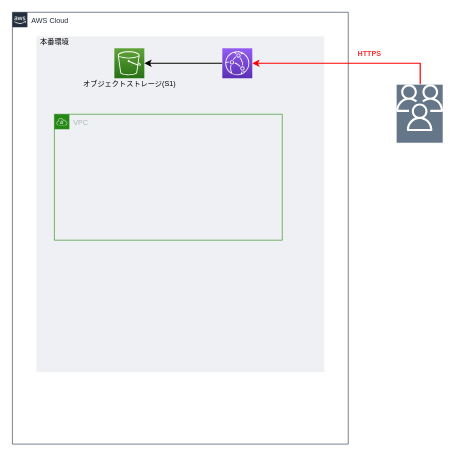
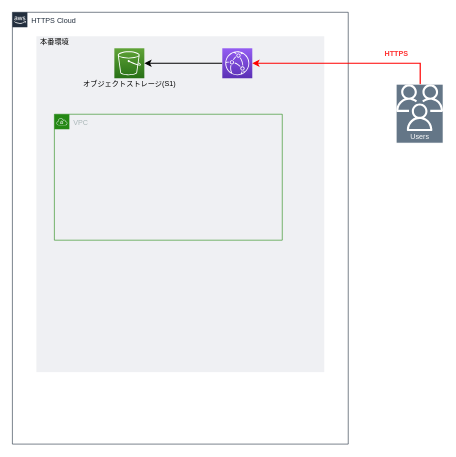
  <mxCell id="0" />
  <mxCell id="1" parent="0" />
- <mxCell id="2" value="AWS Cloud" style="points=[[0,0],[0.25,0],[0.5,0],[0.75,0],[1,0],[1,0.25],[1,0.5],[1,0.75],[1,1],[0.75,1],[0.5,1],[0.25,1],[0,1],[0,0.75],[0,0.5],[0,0.25]];outlineConnect=0;gradientColor=none;html=1;whiteSpace=wrap;fontSize=12;fontStyle=0;shape=mxgraph.aws4.group;grIcon=mxgraph.aws4.group_aws_cloud_alt;strokeColor=#232F3E;fillColor=none;verticalAlign=top;align=left;spacingLeft=30;fontColor=#232F3E;dashed=0;" vertex="1" parent="1"><mxGeometry width="560" height="720" as="geometry" x="20" y="20" /></mxCell>
+ <mxCell id="2" value="HTTPS Cloud" style="points=[[0,0],[0.25,0],[0.5,0],[0.75,0],[1,0],[1,0.25],[1,0.5],[1,0.75],[1,1],[0.75,1],[0.5,1],[0.25,1],[0,1],[0,0.75],[0,0.5],[0,0.25]];outlineConnect=0;gradientColor=none;html=1;whiteSpace=wrap;fontSize=12;fontStyle=0;shape=mxgraph.aws4.group;grIcon=mxgraph.aws4.group_aws_cloud_alt;strokeColor=#232F3E;fillColor=none;verticalAlign=top;align=left;spacingLeft=30;fontColor=#232F3E;dashed=0;" vertex="1" parent="1"><mxGeometry width="560" height="720" as="geometry" x="20" y="20" /></mxCell>
  <mxCell id="3" value="" style="fillColor=#EFF0F3;strokeColor=none;dashed=0;verticalAlign=top;fontStyle=0;fontColor=#232F3D;" vertex="1" parent="1"><mxGeometry x="60" y="60" width="480" height="560" as="geometry" /></mxCell>
  <mxCell id="4" value="VPC" style="points=[[0,0],[0.25,0],[0.5,0],[0.75,0],[1,0],[1,0.25],[1,0.5],[1,0.75],[1,1],[0.75,1],[0.5,1],[0.25,1],[0,1],[0,0.75],[0,0.5],[0,0.25]];outlineConnect=0;gradientColor=none;html=1;whiteSpace=wrap;fontSize=12;fontStyle=0;shape=mxgraph.aws4.group;grIcon=mxgraph.aws4.group_vpc;strokeColor=#248814;fillColor=none;verticalAlign=top;align=left;spacingLeft=30;fontColor=#AAB7B8;dashed=0;" vertex="1" parent="1"><mxGeometry x="90" y="190" width="380" height="210" as="geometry" /></mxCell>
  <mxCell id="5" value="本番環境" style="text;html=1;resizable=0;autosize=1;align=center;verticalAlign=middle;points=[];fillColor=none;strokeColor=none;rounded=0;" vertex="1" parent="1"><mxGeometry x="60" y="60" width="60" height="20" as="geometry" /></mxCell>
  <mxCell id="6" value="" style="group" vertex="1" connectable="0" parent="1"><mxGeometry x="130" y="80" width="170" height="70" as="geometry" /></mxCell>
  <mxCell id="7" value="" style="points=[[0,0,0],[0.25,0,0],[0.5,0,0],[0.75,0,0],[1,0,0],[0,1,0],[0.25,1,0],[0.5,1,0],[0.75,1,0],[1,1,0],[0,0.25,0],[0,0.5,0],[0,0.75,0],[1,0.25,0],[1,0.5,0],[1,0.75,0]];outlineConnect=0;fontColor=#232F3E;gradientColor=#60A337;gradientDirection=north;fillColor=#277116;strokeColor=#ffffff;dashed=0;verticalLabelPosition=bottom;verticalAlign=top;align=center;html=1;fontSize=12;fontStyle=0;aspect=fixed;shape=mxgraph.aws4.resourceIcon;resIcon=mxgraph.aws4.s3;" vertex="1" parent="6"><mxGeometry x="60" width="50" height="50" as="geometry" /></mxCell>
  <mxCell id="8" value="オブジェクトストレージ(S1)" style="text;html=1;resizable=0;autosize=1;align=center;verticalAlign=middle;points=[];fillColor=none;strokeColor=none;rounded=0;" vertex="1" parent="6"><mxGeometry y="50" width="170" height="20" as="geometry" /></mxCell>
  <mxCell id="9" style="edgeStyle=orthogonalEdgeStyle;rounded=0;orthogonalLoop=1;jettySize=auto;html=1;strokeWidth=2;" edge="1" parent="1" source="11" target="7"><mxGeometry relative="1" as="geometry" /></mxCell>
  <mxCell id="10" value="" style="group" vertex="1" connectable="0" parent="1"><mxGeometry x="340" y="80" width="110" height="70" as="geometry" /></mxCell>
  <mxCell id="11" value="" style="points=[[0,0,0],[0.25,0,0],[0.5,0,0],[0.75,0,0],[1,0,0],[0,1,0],[0.25,1,0],[0.5,1,0],[0.75,1,0],[1,1,0],[0,0.25,0],[0,0.5,0],[0,0.75,0],[1,0.25,0],[1,0.5,0],[1,0.75,0]];outlineConnect=0;fontColor=#232F3E;gradientColor=#945DF2;gradientDirection=north;fillColor=#5A30B5;strokeColor=#ffffff;dashed=0;verticalLabelPosition=bottom;verticalAlign=top;align=center;html=1;fontSize=12;fontStyle=0;aspect=fixed;shape=mxgraph.aws4.resourceIcon;resIcon=mxgraph.aws4.cloudfront;" vertex="1" parent="10"><mxGeometry x="30" width="50" height="50" as="geometry" /></mxCell>
  <mxCell id="12" value="" style="edgeStyle=orthogonalEdgeStyle;rounded=0;orthogonalLoop=1;jettySize=auto;html=1;entryX=1;entryY=0.5;entryDx=0;entryDy=0;entryPerimeter=0;strokeColor=#FF0000;strokeWidth=2;" edge="1" parent="1" target="11"><mxGeometry relative="1" as="geometry"><mxPoint x="700" y="190" as="sourcePoint" /><mxPoint x="440" y="118" as="targetPoint" /><Array as="points"><mxPoint x="700" y="105" /></Array></mxGeometry></mxCell>
  <mxCell id="13" value="" style="group;fillColor=#647687;fontColor=#ffffff;strokeColor=#FFFFFF;" vertex="1" connectable="0" parent="1"><mxGeometry x="660" y="140" width="78" height="98" as="geometry" /></mxCell>
+ <mxCell id="14" value="Users" style="text;html=1;resizable=0;autosize=1;align=center;verticalAlign=middle;points=[];fillColor=none;strokeColor=none;rounded=0;fontColor=#FFFFFF;" vertex="1" parent="13"><mxGeometry x="13.997" y="78" width="50" height="20" as="geometry" /></mxCell>
  <mxCell id="15" value="" style="outlineConnect=0;fontColor=#232F3E;gradientColor=none;strokeColor=none;dashed=0;verticalLabelPosition=bottom;verticalAlign=top;align=center;html=1;fontSize=12;fontStyle=0;aspect=fixed;pointerEvents=1;shape=mxgraph.aws4.users;fillColor=#FFFFFF;" vertex="1" parent="13"><mxGeometry width="78" height="78" as="geometry" /></mxCell>
- <mxCell id="16" value="HTTPS" style="text;html=1;align=center;verticalAlign=middle;resizable=0;points=[];autosize=1;fontColor=#FF3333;fontStyle=1" vertex="1" parent="1"><mxGeometry x="590" y="80" width="50" height="20" as="geometry" /></mxCell>
+ <mxCell id="16" value="HTTPS" style="text;html=1;align=center;verticalAlign=middle;resizable=0;points=[];autosize=1;fontColor=#FF3333;fontStyle=1" vertex="1" parent="1"><mxGeometry x="635" y="80" width="50" height="20" as="geometry" /></mxCell>
